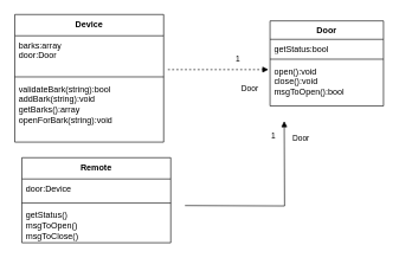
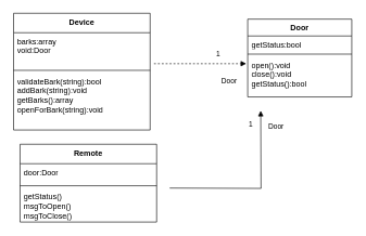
  <mxCell id="0" />
  <mxCell id="1" parent="0" />
  <mxCell id="2" value="Device" style="swimlane;fontStyle=1;align=center;verticalAlign=top;childLayout=stackLayout;horizontal=1;startSize=30;horizontalStack=0;resizeParent=1;resizeParentMax=0;resizeLast=0;collapsible=1;marginBottom=0;whiteSpace=wrap;html=1;" vertex="1" parent="1"><mxGeometry x="20" y="20" width="210" height="180" as="geometry"><mxRectangle x="210" y="80" width="100" height="30" as="alternateBounds" /></mxGeometry></mxCell>
- <mxCell id="3" value="barks:array&lt;br&gt;&lt;div&gt;door:Door&lt;/div&gt;" style="text;strokeColor=none;fillColor=none;align=left;verticalAlign=top;spacingLeft=4;spacingRight=4;overflow=hidden;rotatable=0;points=[[0,0.5],[1,0.5]];portConstraint=eastwest;whiteSpace=wrap;html=1;" vertex="1" parent="2"><mxGeometry y="30" width="210" height="54" as="geometry" /></mxCell>
+ <mxCell id="3" value="barks:array&lt;br&gt;&lt;div&gt;void:Door&lt;/div&gt;" style="text;strokeColor=none;fillColor=none;align=left;verticalAlign=top;spacingLeft=4;spacingRight=4;overflow=hidden;rotatable=0;points=[[0,0.5],[1,0.5]];portConstraint=eastwest;whiteSpace=wrap;html=1;" vertex="1" parent="2"><mxGeometry y="30" width="210" height="54" as="geometry" /></mxCell>
  <mxCell id="4" value="" style="line;strokeWidth=1;fillColor=none;align=left;verticalAlign=middle;spacingTop=-1;spacingLeft=3;spacingRight=3;rotatable=0;labelPosition=right;points=[];portConstraint=eastwest;strokeColor=inherit;" vertex="1" parent="2"><mxGeometry y="84" width="210" height="8" as="geometry" /></mxCell>
  <mxCell id="5" value="validateBark(string):bool&lt;br&gt;addBark(string):void&lt;br&gt;getBarks():array&lt;br&gt;openForBark(string):void" style="text;strokeColor=none;fillColor=none;align=left;verticalAlign=top;spacingLeft=4;spacingRight=4;overflow=hidden;rotatable=0;points=[[0,0.5],[1,0.5]];portConstraint=eastwest;whiteSpace=wrap;html=1;" vertex="1" parent="2"><mxGeometry y="92" width="210" height="88" as="geometry" /></mxCell>
  <mxCell id="6" value="Door" style="swimlane;fontStyle=1;align=center;verticalAlign=top;childLayout=stackLayout;horizontal=1;startSize=26;horizontalStack=0;resizeParent=1;resizeParentMax=0;resizeLast=0;collapsible=1;marginBottom=0;whiteSpace=wrap;html=1;" vertex="1" parent="1"><mxGeometry x="380" y="29" width="160" height="120" as="geometry"><mxRectangle x="210" y="80" width="100" height="30" as="alternateBounds" /></mxGeometry></mxCell>
  <mxCell id="7" value="getStatus:bool" style="text;strokeColor=none;fillColor=none;align=left;verticalAlign=top;spacingLeft=4;spacingRight=4;overflow=hidden;rotatable=0;points=[[0,0.5],[1,0.5]];portConstraint=eastwest;whiteSpace=wrap;html=1;" vertex="1" parent="6"><mxGeometry y="26" width="160" height="24" as="geometry" /></mxCell>
  <mxCell id="8" value="" style="line;strokeWidth=1;fillColor=none;align=left;verticalAlign=middle;spacingTop=-1;spacingLeft=3;spacingRight=3;rotatable=0;labelPosition=right;points=[];portConstraint=eastwest;strokeColor=inherit;" vertex="1" parent="6"><mxGeometry y="50" width="160" height="8" as="geometry" /></mxCell>
- <mxCell id="9" value="open():void&lt;br&gt;close():void&lt;br&gt;msgToOpen():bool" style="text;strokeColor=none;fillColor=none;align=left;verticalAlign=top;spacingLeft=4;spacingRight=4;overflow=hidden;rotatable=0;points=[[0,0.5],[1,0.5]];portConstraint=eastwest;whiteSpace=wrap;html=1;" vertex="1" parent="6"><mxGeometry y="58" width="160" height="62" as="geometry" /></mxCell>
+ <mxCell id="9" value="open():void&lt;br&gt;close():void&lt;br&gt;getStatus():bool" style="text;strokeColor=none;fillColor=none;align=left;verticalAlign=top;spacingLeft=4;spacingRight=4;overflow=hidden;rotatable=0;points=[[0,0.5],[1,0.5]];portConstraint=eastwest;whiteSpace=wrap;html=1;" vertex="1" parent="6"><mxGeometry y="58" width="160" height="62" as="geometry" /></mxCell>
  <mxCell id="10" value="Door" style="endArrow=block;endFill=1;html=1;edgeStyle=orthogonalEdgeStyle;align=left;verticalAlign=top;rounded=0;entryX=-0.014;entryY=0.173;entryDx=0;entryDy=0;entryPerimeter=0;exitX=1.028;exitY=0.884;exitDx=0;exitDy=0;exitPerimeter=0;dashed=1;" edge="1" parent="1" source="3" target="9"><mxGeometry x="0.432" y="-13" relative="1" as="geometry"><mxPoint x="190" y="71.9" as="sourcePoint" /><mxPoint x="360" y="71.61" as="targetPoint" /><mxPoint as="offset" /></mxGeometry></mxCell>
  <mxCell id="11" value="1" style="edgeLabel;resizable=0;html=1;align=left;verticalAlign=bottom;" connectable="0" vertex="1" parent="10"><mxGeometry x="-1" relative="1" as="geometry"><mxPoint x="94" y="-8" as="offset" /></mxGeometry></mxCell>
  <mxCell id="12" value="Remote" style="swimlane;fontStyle=1;align=center;verticalAlign=top;childLayout=stackLayout;horizontal=1;startSize=30;horizontalStack=0;resizeParent=1;resizeParentMax=0;resizeLast=0;collapsible=1;marginBottom=0;whiteSpace=wrap;html=1;" vertex="1" parent="1"><mxGeometry x="30" y="222" width="210" height="120" as="geometry"><mxRectangle x="210" y="80" width="100" height="30" as="alternateBounds" /></mxGeometry></mxCell>
- <mxCell id="13" value="&lt;span style=&quot;background-color: initial;&quot;&gt;door:Device&lt;/span&gt;" style="text;strokeColor=none;fillColor=none;align=left;verticalAlign=top;spacingLeft=4;spacingRight=4;overflow=hidden;rotatable=0;points=[[0,0.5],[1,0.5]];portConstraint=eastwest;whiteSpace=wrap;html=1;" vertex="1" parent="12"><mxGeometry y="30" width="210" height="30" as="geometry" /></mxCell>
+ <mxCell id="13" value="&lt;span style=&quot;background-color: initial;&quot;&gt;door:Door&lt;/span&gt;" style="text;strokeColor=none;fillColor=none;align=left;verticalAlign=top;spacingLeft=4;spacingRight=4;overflow=hidden;rotatable=0;points=[[0,0.5],[1,0.5]];portConstraint=eastwest;whiteSpace=wrap;html=1;" vertex="1" parent="12"><mxGeometry y="30" width="210" height="30" as="geometry" /></mxCell>
  <mxCell id="14" value="" style="line;strokeWidth=1;fillColor=none;align=left;verticalAlign=middle;spacingTop=-1;spacingLeft=3;spacingRight=3;rotatable=0;labelPosition=right;points=[];portConstraint=eastwest;strokeColor=inherit;" vertex="1" parent="12"><mxGeometry y="60" width="210" height="8" as="geometry" /></mxCell>
  <mxCell id="15" value="getStatus()&lt;br&gt;msgToOpen()&lt;br&gt;msgToClose()" style="text;strokeColor=none;fillColor=none;align=left;verticalAlign=top;spacingLeft=4;spacingRight=4;overflow=hidden;rotatable=0;points=[[0,0.5],[1,0.5]];portConstraint=eastwest;whiteSpace=wrap;html=1;" vertex="1" parent="12"><mxGeometry y="68" width="210" height="52" as="geometry" /></mxCell>
  <mxCell id="16" value="Door" style="endArrow=block;endFill=1;html=1;edgeStyle=orthogonalEdgeStyle;align=left;verticalAlign=top;rounded=0;exitX=1.028;exitY=0.884;exitDx=0;exitDy=0;exitPerimeter=0;" edge="1" parent="1"><mxGeometry x="0.923" y="-10" relative="1" as="geometry"><mxPoint x="260" y="289.55" as="sourcePoint" /><mxPoint x="400" y="170.31" as="targetPoint" /><mxPoint as="offset" /></mxGeometry></mxCell>
  <mxCell id="17" value="1" style="edgeLabel;resizable=0;html=1;align=left;verticalAlign=bottom;" connectable="0" vertex="1" parent="16"><mxGeometry x="-1" relative="1" as="geometry"><mxPoint x="120" y="-90" as="offset" /></mxGeometry></mxCell>
